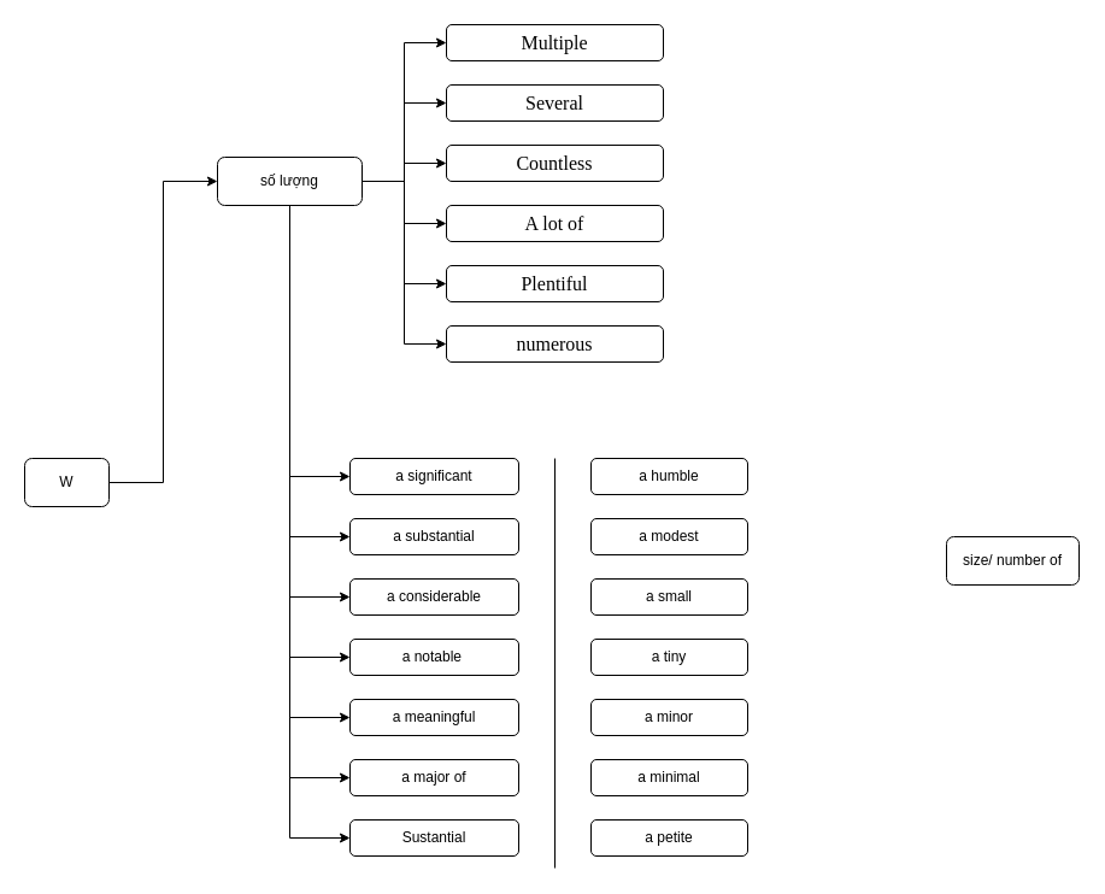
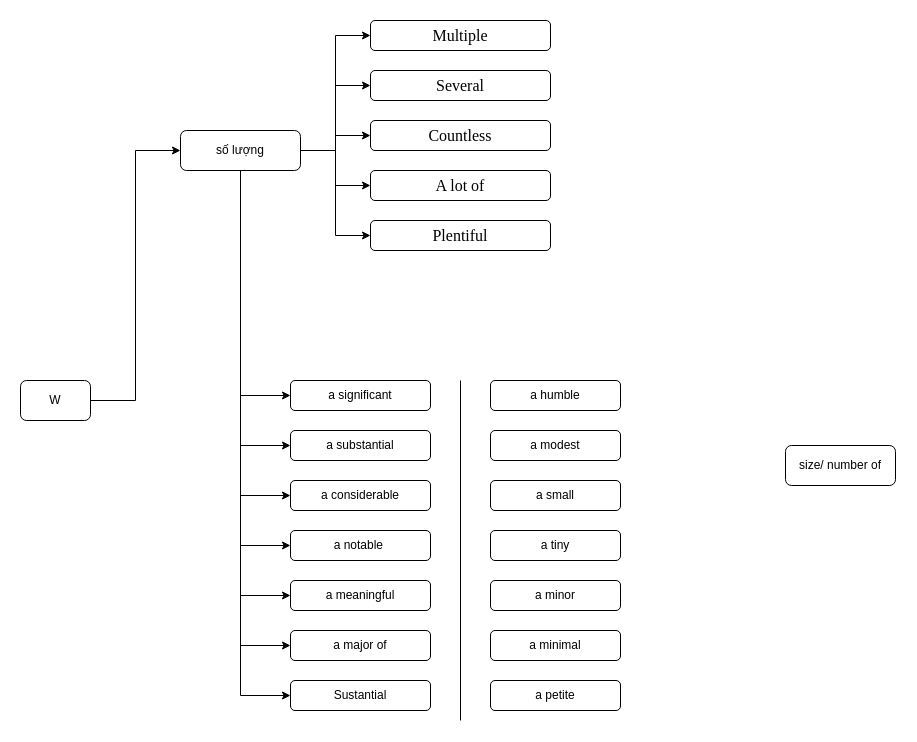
  <mxCell id="0" />
  <mxCell id="1" parent="0" />
  <mxCell id="2" style="edgeStyle=orthogonalEdgeStyle;rounded=0;orthogonalLoop=1;jettySize=auto;html=1;entryX=0;entryY=0.5;entryDx=0;entryDy=0;" edge="1" parent="1" source="3" target="17"><mxGeometry relative="1" as="geometry" /></mxCell>
  <mxCell id="3" value="W" style="rounded=1;whiteSpace=wrap;html=1;" vertex="1" parent="1"><mxGeometry x="20" y="380" width="70" height="40" as="geometry" /></mxCell>
  <mxCell id="4" style="edgeStyle=orthogonalEdgeStyle;rounded=0;orthogonalLoop=1;jettySize=auto;html=1;entryX=0;entryY=0.5;entryDx=0;entryDy=0;" edge="1" parent="1" source="17" target="18"><mxGeometry relative="1" as="geometry" /></mxCell>
  <mxCell id="5" style="edgeStyle=orthogonalEdgeStyle;rounded=0;orthogonalLoop=1;jettySize=auto;html=1;entryX=0;entryY=0.5;entryDx=0;entryDy=0;" edge="1" parent="1" source="17" target="19"><mxGeometry relative="1" as="geometry" /></mxCell>
  <mxCell id="6" style="edgeStyle=orthogonalEdgeStyle;rounded=0;orthogonalLoop=1;jettySize=auto;html=1;" edge="1" parent="1" source="17" target="20"><mxGeometry relative="1" as="geometry" /></mxCell>
  <mxCell id="7" style="edgeStyle=orthogonalEdgeStyle;rounded=0;orthogonalLoop=1;jettySize=auto;html=1;entryX=0;entryY=0.5;entryDx=0;entryDy=0;" edge="1" parent="1" source="17" target="21"><mxGeometry relative="1" as="geometry" /></mxCell>
  <mxCell id="8" style="edgeStyle=orthogonalEdgeStyle;rounded=0;orthogonalLoop=1;jettySize=auto;html=1;entryX=0;entryY=0.5;entryDx=0;entryDy=0;" edge="1" parent="1" source="17" target="22"><mxGeometry relative="1" as="geometry" /></mxCell>
- <mxCell id="9" style="edgeStyle=orthogonalEdgeStyle;rounded=0;orthogonalLoop=1;jettySize=auto;html=1;entryX=0;entryY=0.5;entryDx=0;entryDy=0;" edge="1" parent="1" source="17" target="23"><mxGeometry relative="1" as="geometry" /></mxCell>
  <mxCell id="10" style="edgeStyle=orthogonalEdgeStyle;rounded=0;orthogonalLoop=1;jettySize=auto;html=1;entryX=0;entryY=0.5;entryDx=0;entryDy=0;" edge="1" parent="1" source="17" target="24"><mxGeometry relative="1" as="geometry"><mxPoint x="280" y="380" as="targetPoint" /><Array as="points"><mxPoint x="240" y="395" /></Array></mxGeometry></mxCell>
  <mxCell id="11" style="edgeStyle=orthogonalEdgeStyle;rounded=0;orthogonalLoop=1;jettySize=auto;html=1;entryX=0;entryY=0.5;entryDx=0;entryDy=0;" edge="1" parent="1" source="17" target="25"><mxGeometry relative="1" as="geometry" /></mxCell>
  <mxCell id="12" style="edgeStyle=orthogonalEdgeStyle;rounded=0;orthogonalLoop=1;jettySize=auto;html=1;entryX=0;entryY=0.5;entryDx=0;entryDy=0;" edge="1" parent="1" source="17" target="26"><mxGeometry relative="1" as="geometry" /></mxCell>
  <mxCell id="13" style="edgeStyle=orthogonalEdgeStyle;rounded=0;orthogonalLoop=1;jettySize=auto;html=1;entryX=0;entryY=0.5;entryDx=0;entryDy=0;" edge="1" parent="1" source="17" target="27"><mxGeometry relative="1" as="geometry" /></mxCell>
  <mxCell id="14" style="edgeStyle=orthogonalEdgeStyle;rounded=0;orthogonalLoop=1;jettySize=auto;html=1;entryX=0;entryY=0.5;entryDx=0;entryDy=0;" edge="1" parent="1" source="17" target="28"><mxGeometry relative="1" as="geometry" /></mxCell>
  <mxCell id="15" style="edgeStyle=orthogonalEdgeStyle;rounded=0;orthogonalLoop=1;jettySize=auto;html=1;entryX=0;entryY=0.5;entryDx=0;entryDy=0;" edge="1" parent="1" source="17" target="29"><mxGeometry relative="1" as="geometry" /></mxCell>
  <mxCell id="16" style="edgeStyle=orthogonalEdgeStyle;rounded=0;orthogonalLoop=1;jettySize=auto;html=1;entryX=0;entryY=0.5;entryDx=0;entryDy=0;" edge="1" parent="1" source="17" target="30"><mxGeometry relative="1" as="geometry" /></mxCell>
  <mxCell id="17" value="số lượng" style="rounded=1;whiteSpace=wrap;html=1;" vertex="1" parent="1"><mxGeometry x="180" y="130" width="120" height="40" as="geometry" /></mxCell>
  <mxCell id="18" value="&lt;span style=&quot;caret-color: rgb(0, 0, 0); font-family: -webkit-standard; font-size: medium; text-align: start;&quot;&gt;Multiple&lt;/span&gt;" style="rounded=1;whiteSpace=wrap;html=1;" vertex="1" parent="1"><mxGeometry x="370" y="20" width="180" height="30" as="geometry" /></mxCell>
  <mxCell id="19" value="&lt;span style=&quot;caret-color: rgb(0, 0, 0); font-family: -webkit-standard; font-size: medium; text-align: start;&quot;&gt;Several&lt;/span&gt;" style="rounded=1;whiteSpace=wrap;html=1;" vertex="1" parent="1"><mxGeometry x="370" y="70" width="180" height="30" as="geometry" /></mxCell>
  <mxCell id="20" value="&lt;span style=&quot;caret-color: rgb(0, 0, 0); font-family: -webkit-standard; font-size: medium; text-align: start;&quot;&gt;Countless&lt;/span&gt;" style="rounded=1;whiteSpace=wrap;html=1;" vertex="1" parent="1"><mxGeometry x="370" y="120" width="180" height="30" as="geometry" /></mxCell>
  <mxCell id="21" value="&lt;span style=&quot;caret-color: rgb(0, 0, 0); font-family: -webkit-standard; font-size: medium; text-align: start;&quot;&gt;A lot of&lt;/span&gt;" style="rounded=1;whiteSpace=wrap;html=1;" vertex="1" parent="1"><mxGeometry x="370" y="170" width="180" height="30" as="geometry" /></mxCell>
  <mxCell id="22" value="&lt;span style=&quot;caret-color: rgb(0, 0, 0); font-family: -webkit-standard; font-size: medium; text-align: start;&quot;&gt;Plentiful&lt;/span&gt;" style="rounded=1;whiteSpace=wrap;html=1;" vertex="1" parent="1"><mxGeometry x="370" y="220" width="180" height="30" as="geometry" /></mxCell>
- <mxCell id="23" value="&lt;span style=&quot;caret-color: rgb(0, 0, 0); font-family: -webkit-standard; font-size: medium; text-align: start;&quot;&gt;numerous&lt;/span&gt;" style="rounded=1;whiteSpace=wrap;html=1;" vertex="1" parent="1"><mxGeometry x="370" y="270" width="180" height="30" as="geometry" /></mxCell>
  <mxCell id="24" value="a significant" style="rounded=1;whiteSpace=wrap;html=1;" vertex="1" parent="1"><mxGeometry x="290" y="380" width="140" height="30" as="geometry" /></mxCell>
  <mxCell id="25" value="a substantial" style="rounded=1;whiteSpace=wrap;html=1;" vertex="1" parent="1"><mxGeometry x="290" y="430" width="140" height="30" as="geometry" /></mxCell>
  <mxCell id="26" value="a considerable" style="rounded=1;whiteSpace=wrap;html=1;" vertex="1" parent="1"><mxGeometry x="290" y="480" width="140" height="30" as="geometry" /></mxCell>
  <mxCell id="27" value="a notable&amp;nbsp;" style="rounded=1;whiteSpace=wrap;html=1;" vertex="1" parent="1"><mxGeometry x="290" y="530" width="140" height="30" as="geometry" /></mxCell>
  <mxCell id="28" value="a meaningful" style="rounded=1;whiteSpace=wrap;html=1;" vertex="1" parent="1"><mxGeometry x="290" y="580" width="140" height="30" as="geometry" /></mxCell>
  <mxCell id="29" value="a major of" style="rounded=1;whiteSpace=wrap;html=1;" vertex="1" parent="1"><mxGeometry x="290" y="630" width="140" height="30" as="geometry" /></mxCell>
  <mxCell id="30" value="Sustantial" style="rounded=1;whiteSpace=wrap;html=1;" vertex="1" parent="1"><mxGeometry x="290" y="680" width="140" height="30" as="geometry" /></mxCell>
  <mxCell id="31" value="size/ number of" style="rounded=1;whiteSpace=wrap;html=1;" vertex="1" parent="1"><mxGeometry x="785" y="445" width="110" height="40" as="geometry" /></mxCell>
  <mxCell id="32" value="" style="endArrow=none;html=1;rounded=0;" edge="1" parent="1"><mxGeometry width="50" height="50" relative="1" as="geometry"><mxPoint x="460" y="720" as="sourcePoint" /><mxPoint x="460" y="380" as="targetPoint" /></mxGeometry></mxCell>
  <mxCell id="33" value="a humble" style="rounded=1;whiteSpace=wrap;html=1;" vertex="1" parent="1"><mxGeometry x="490" y="380" width="130" height="30" as="geometry" /></mxCell>
  <mxCell id="34" value="a modest" style="rounded=1;whiteSpace=wrap;html=1;" vertex="1" parent="1"><mxGeometry x="490" y="430" width="130" height="30" as="geometry" /></mxCell>
  <mxCell id="35" value="a small" style="rounded=1;whiteSpace=wrap;html=1;" vertex="1" parent="1"><mxGeometry x="490" y="480" width="130" height="30" as="geometry" /></mxCell>
  <mxCell id="36" value="a tiny" style="rounded=1;whiteSpace=wrap;html=1;" vertex="1" parent="1"><mxGeometry x="490" y="530" width="130" height="30" as="geometry" /></mxCell>
  <mxCell id="37" value="a minor" style="rounded=1;whiteSpace=wrap;html=1;" vertex="1" parent="1"><mxGeometry x="490" y="580" width="130" height="30" as="geometry" /></mxCell>
  <mxCell id="38" value="a minimal" style="rounded=1;whiteSpace=wrap;html=1;" vertex="1" parent="1"><mxGeometry x="490" y="630" width="130" height="30" as="geometry" /></mxCell>
  <mxCell id="39" value="a petite" style="rounded=1;whiteSpace=wrap;html=1;" vertex="1" parent="1"><mxGeometry x="490" y="680" width="130" height="30" as="geometry" /></mxCell>
